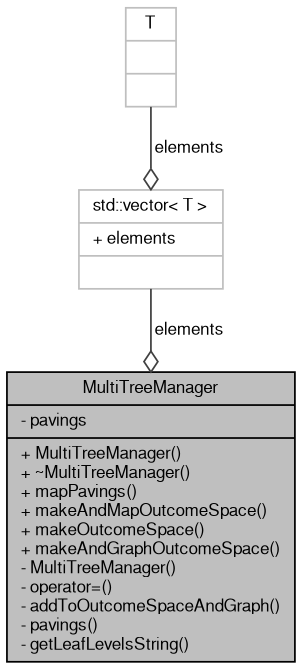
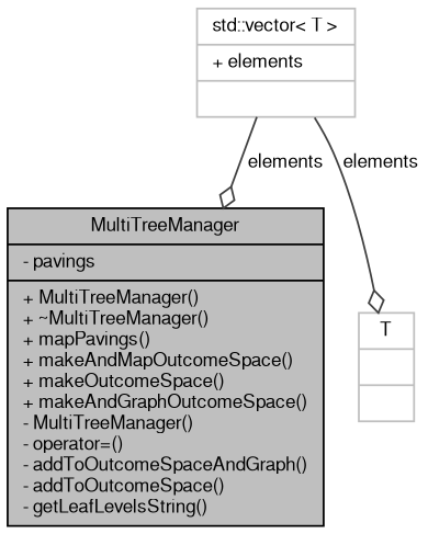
  digraph {
    node [color=grey75 fillcolor=white fontname=FreeSans fontsize=10 shape=record style=filled]
    edge [arrowhead=odiamond color=grey25 fontname=FreeSans fontsize=10 labelfontname=FreeSans labelfontsize=10 style=solid]
-   n1 [color=black fillcolor=grey75 fontcolor=black height=0.2 label="{MultiTreeManager\n|- pavings\l|+ MultiTreeManager()\l+ ~MultiTreeManager()\l+ mapPavings()\l+ makeAndMapOutcomeSpace()\l+ makeOutcomeSpace()\l+ makeAndGraphOutcomeSpace()\l- MultiTreeManager()\l- operator=()\l- addToOutcomeSpaceAndGraph()\l- pavings()\l- getLeafLevelsString()\l}" width=0.4]
+   n1 [color=black fillcolor=grey75 fontcolor=black height=0.2 label="{MultiTreeManager\n|- pavings\l|+ MultiTreeManager()\l+ ~MultiTreeManager()\l+ mapPavings()\l+ makeAndMapOutcomeSpace()\l+ makeOutcomeSpace()\l+ makeAndGraphOutcomeSpace()\l- MultiTreeManager()\l- operator=()\l- addToOutcomeSpaceAndGraph()\l- addToOutcomeSpace()\l- getLeafLevelsString()\l}" width=0.4]
    n2 [height=0.2 label="{std::vector\< T \>\n|+ elements\l|}" width=0.4]
    n3 [height=0.2 label="{T\n||}" width=0.4]
    n2 -> n1 [label=" elements"]
-   n3 -> n2 [label=" elements"]
+   n2 -> n3 [label=" elements"]
  }
